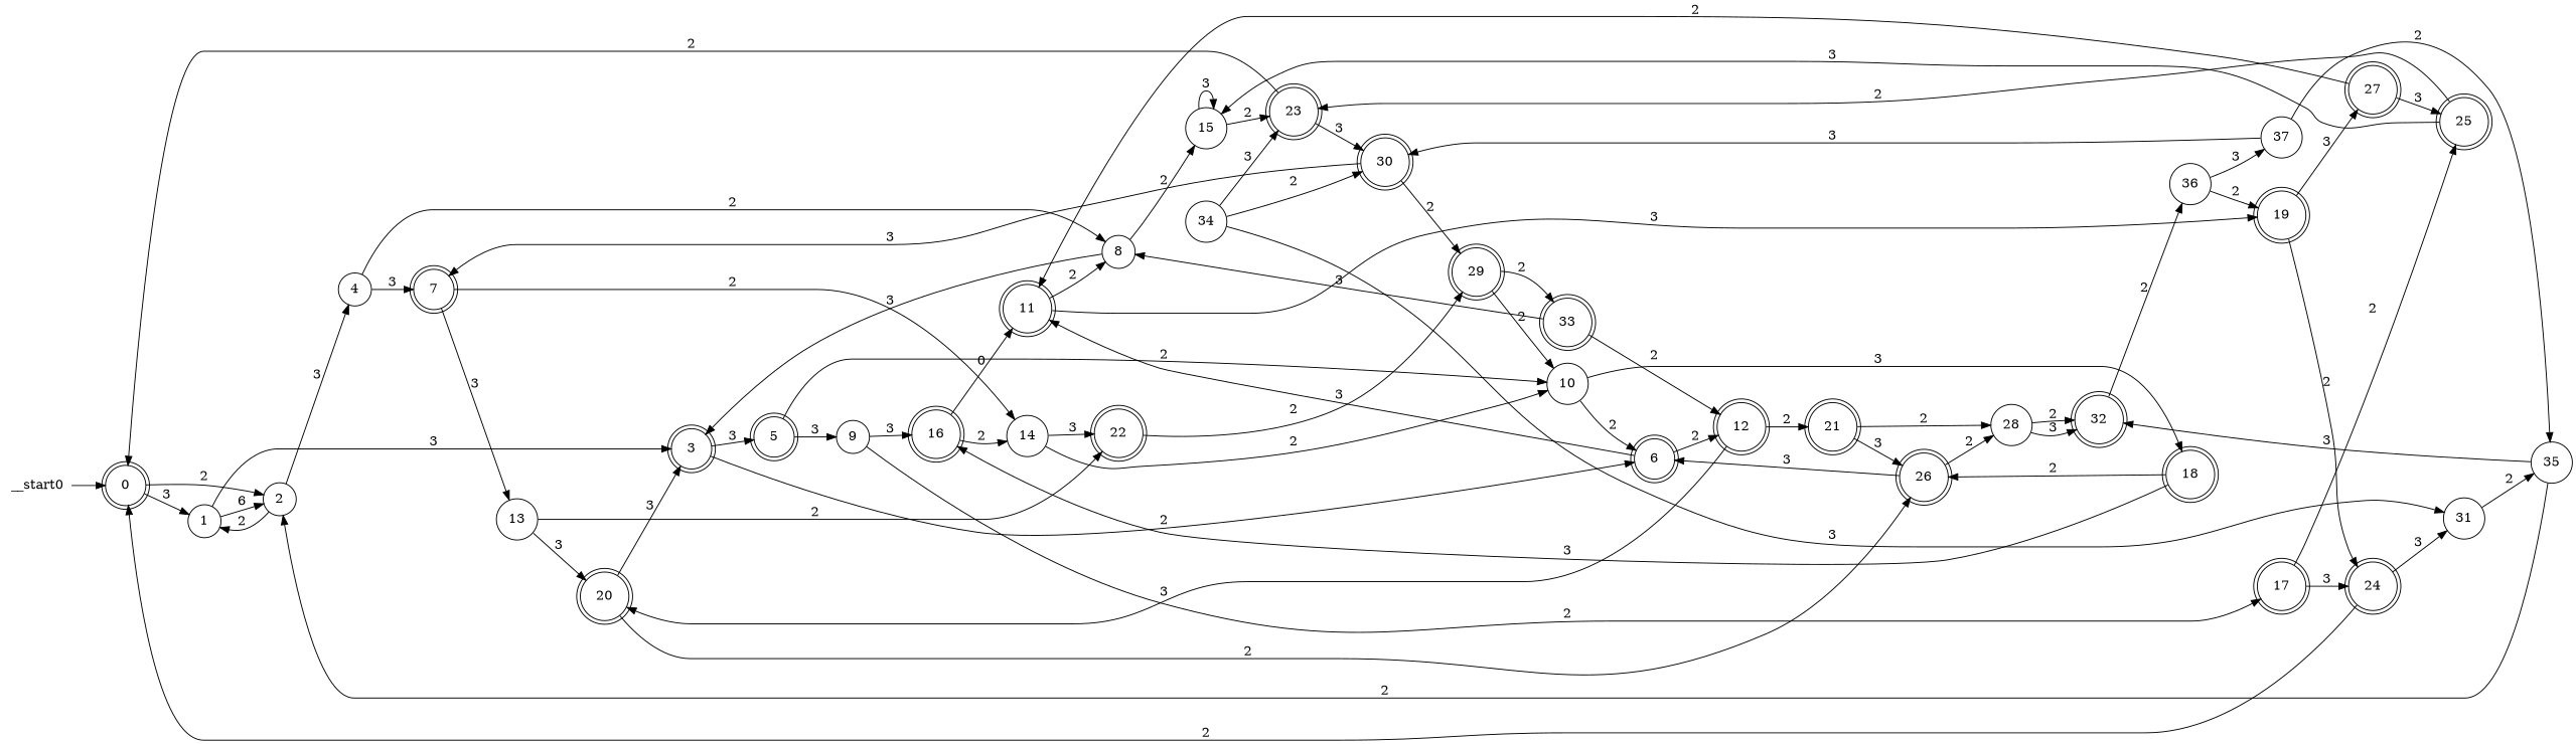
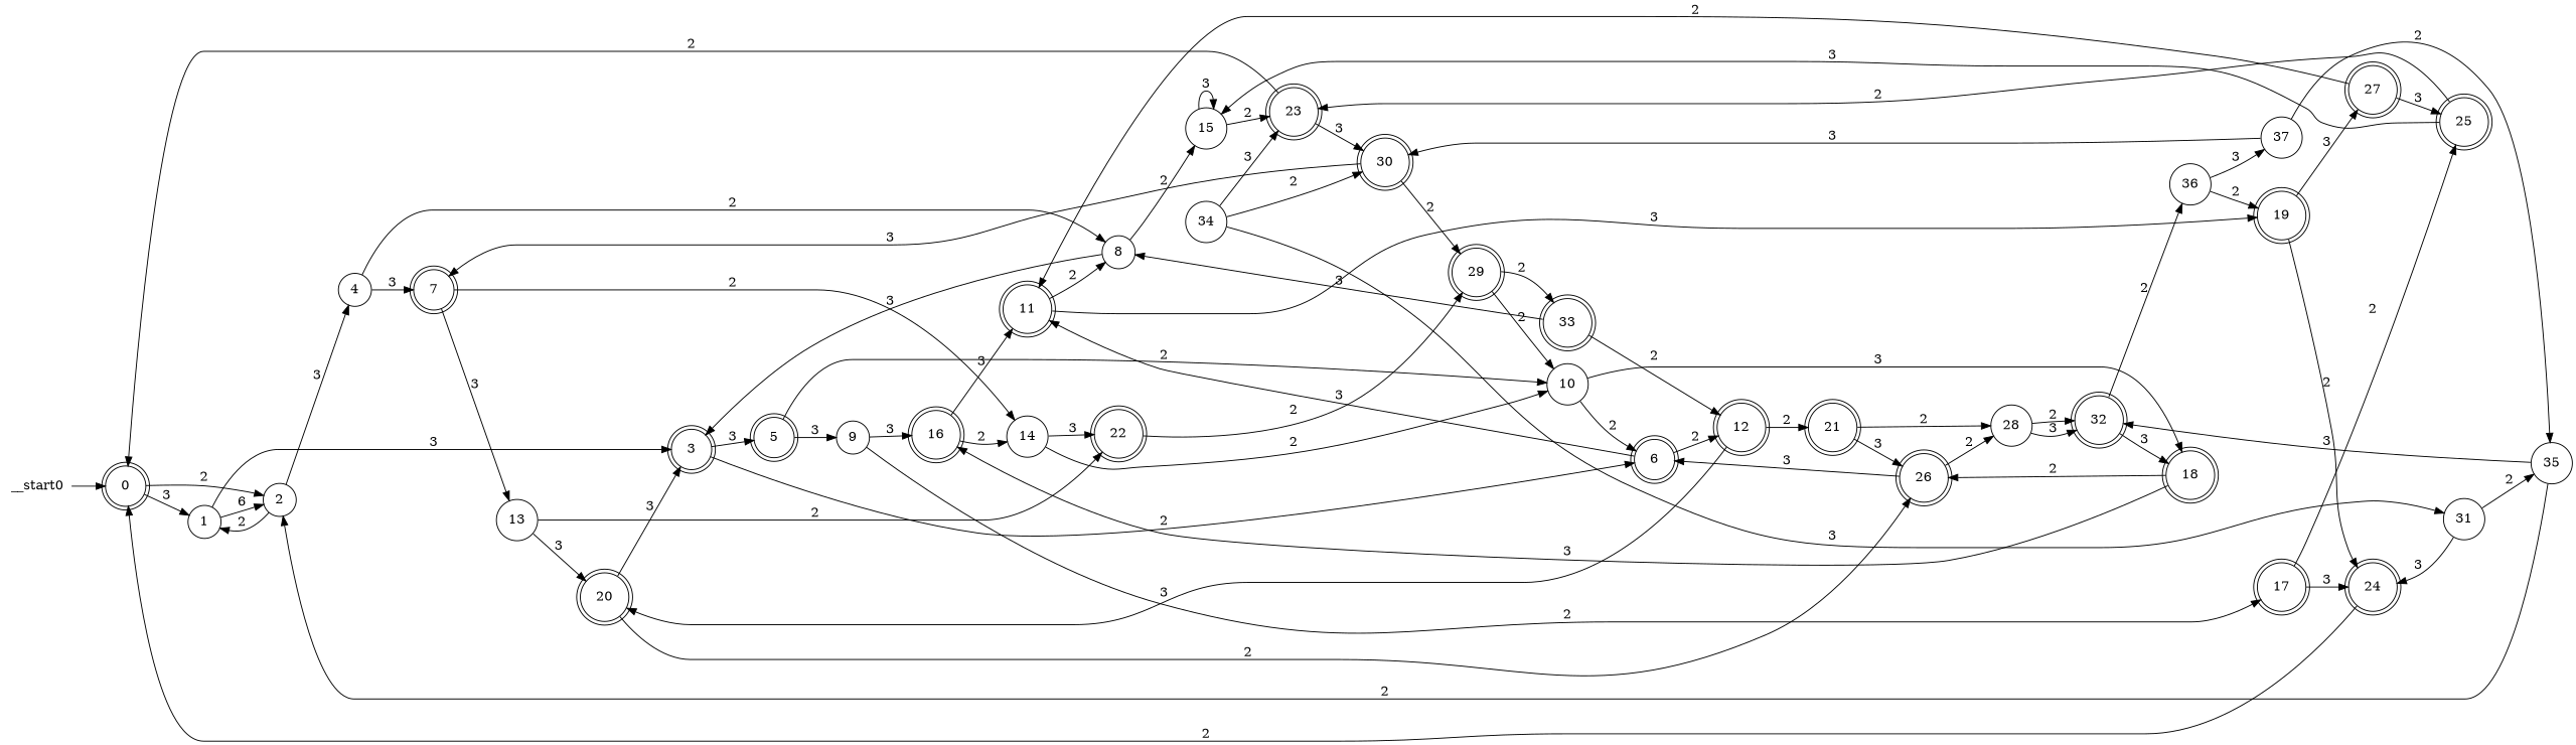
  digraph {
    rankdir=LR
    node [shape=doublecircle]
    n1 [label=0]
    n2 [label=1 shape=circle]
    n3 [label=2 shape=circle]
    n4 [label=3]
    n5 [label=4 shape=circle]
    n6 [label=5]
    n7 [label=6]
    n8 [label=7]
    n9 [label=8 shape=circle]
    n10 [label=9 shape=circle]
    n11 [label=10 shape=circle]
    n12 [label=11]
    n13 [label=12]
    n14 [label=13 shape=circle]
    n15 [label=14 shape=circle]
    n16 [label=15 shape=circle]
    n17 [label=16]
    n18 [label=17]
    n19 [label=18]
    n20 [label=19]
    n21 [label=20]
    n22 [label=21]
    n23 [label=22]
    n24 [label=23]
    n25 [label=24]
    n26 [label=25]
    n27 [label=26]
    n28 [label=27]
    n29 [label=28 shape=circle]
    n30 [label=29]
    n31 [label=30]
    n32 [label=31 shape=circle]
    n33 [label=32]
    n34 [label=33]
    n35 [label=35 shape=circle]
    n36 [label=36 shape=circle]
    n37 [label=34 shape=circle]
    n38 [label=37 shape=circle]
    __start0 [height=0 shape=none width=0]
    n1 -> n2 [label=3]
    n1 -> n3 [label=2]
    n2 -> n3 [label=6]
    n2 -> n4 [label=3]
    n3 -> n2 [label=2]
    n3 -> n5 [label=3]
    n4 -> n6 [label=3]
    n4 -> n7 [label=2]
    n5 -> n8 [label=3]
    n5 -> n9 [label=2]
    n6 -> n10 [label=3]
    n6 -> n11 [label=2]
    n7 -> n12 [label=3]
    n7 -> n13 [label=2]
    n8 -> n14 [label=3]
    n8 -> n15 [label=2]
    n9 -> n4 [label=3]
    n9 -> n16 [label=2]
    n10 -> n17 [label=3]
    n10 -> n18 [label=2]
    n11 -> n7 [label=2]
    n11 -> n19 [label=3]
    n12 -> n9 [label=2]
    n12 -> n20 [label=3]
    n13 -> n21 [label=3]
    n13 -> n22 [label=2]
    n14 -> n21 [label=3]
    n14 -> n23 [label=2]
    n15 -> n11 [label=2]
    n15 -> n23 [label=3]
    n16 -> n16 [label=3]
    n16 -> n24 [label=2]
-   n17 -> n12 [label=0]
+   n17 -> n12 [label=3]
    n17 -> n15 [label=2]
    n18 -> n25 [label=3]
    n18 -> n26 [label=2]
    n19 -> n17 [label=3]
    n19 -> n27 [label=2]
    n20 -> n25 [label=2]
    n20 -> n28 [label=3]
    n21 -> n4 [label=3]
    n21 -> n27 [label=2]
    n22 -> n27 [label=3]
    n22 -> n29 [label=2]
    n23 -> n30 [label=2]
    n24 -> n1 [label=2]
    n24 -> n31 [label=3]
    n25 -> n1 [label=2]
-   n25 -> n32 [label=3]
+   n32 -> n25 [label=3]
    n26 -> n16 [label=3]
    n26 -> n24 [label=2]
    n27 -> n7 [label=3]
    n27 -> n29 [label=2]
    n28 -> n12 [label=2]
    n28 -> n26 [label=3]
    n29 -> n33 [label=3]
    n29 -> n33 [label=2]
    n30 -> n11 [label=2]
    n30 -> n34 [label=2]
    n31 -> n8 [label=3]
    n31 -> n30 [label=2]
    n32 -> n35 [label=2]
+   n33 -> n19 [label=3]
    n33 -> n36 [label=2]
    n34 -> n9 [label=3]
    n34 -> n13 [label=2]
    n35 -> n3 [label=2]
    n35 -> n33 [label=3]
    n36 -> n20 [label=2]
    n36 -> n38 [label=3]
    n37 -> n24 [label=3]
    n37 -> n31 [label=2]
    n37 -> n32 [label=3]
    n38 -> n31 [label=3]
    n38 -> n35 [label=2]
    __start0 -> n1
  }
